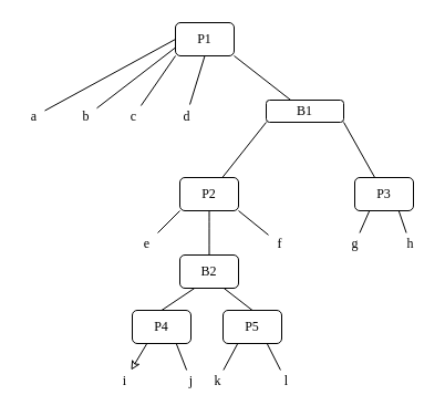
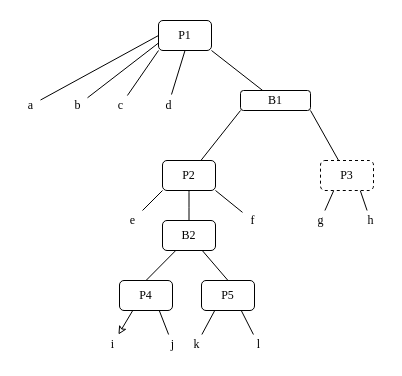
  <mxCell id="0" />
  <mxCell id="1" parent="0" />
  <mxCell id="2" style="orthogonalLoop=1;jettySize=auto;html=1;exitX=0;exitY=0.5;exitDx=0;exitDy=0;jumpStyle=none;endArrow=none;endFill=0;rounded=0;" edge="1" parent="1" source="7" target="8"><mxGeometry relative="1" as="geometry" /></mxCell>
  <mxCell id="3" style="orthogonalLoop=1;jettySize=auto;html=1;exitX=0;exitY=0.75;exitDx=0;exitDy=0;endArrow=none;endFill=0;rounded=0;" edge="1" parent="1" source="7" target="9"><mxGeometry relative="1" as="geometry" /></mxCell>
  <mxCell id="4" style="orthogonalLoop=1;jettySize=auto;html=1;exitX=0;exitY=1;exitDx=0;exitDy=0;endArrow=none;endFill=0;rounded=0;" edge="1" parent="1" source="7" target="10"><mxGeometry relative="1" as="geometry" /></mxCell>
  <mxCell id="5" style="orthogonalLoop=1;jettySize=auto;html=1;exitX=0.5;exitY=1;exitDx=0;exitDy=0;entryX=0.65;entryY=-0.05;entryDx=0;entryDy=0;entryPerimeter=0;endArrow=none;endFill=0;rounded=0;" edge="1" parent="1" source="7" target="11"><mxGeometry relative="1" as="geometry" /></mxCell>
  <mxCell id="6" style="jumpStyle=none;orthogonalLoop=1;jettySize=auto;html=1;exitX=1;exitY=1;exitDx=0;exitDy=0;endArrow=none;endFill=0;rounded=0;" edge="1" parent="1" source="7" target="14"><mxGeometry relative="1" as="geometry" /></mxCell>
  <mxCell id="7" value="&lt;font data-font-src=&quot;https://github.com/spratt/Computer-Modern/blob/gh-pages/cmunbx-webfont.woff&quot; face=&quot;Computer Modern&quot;&gt;P1&lt;/font&gt;" style="rounded=1;whiteSpace=wrap;html=1;" vertex="1" parent="1"><mxGeometry x="158" y="20" width="53" height="30" as="geometry" /></mxCell>
  <mxCell id="8" value="&lt;font data-font-src=&quot;https://github.com/spratt/Computer-Modern/blob/gh-pages/cmunbx-webfont.woff&quot; face=&quot;Computer Modern&quot;&gt;a&lt;/font&gt;" style="text;html=1;align=center;verticalAlign=middle;resizable=0;points=[];autosize=1;strokeColor=none;fillColor=none;" vertex="1" parent="1"><mxGeometry x="20" y="95" width="20" height="20" as="geometry" /></mxCell>
  <mxCell id="9" value="&lt;font data-font-src=&quot;https://github.com/spratt/Computer-Modern/blob/gh-pages/cmunbx-webfont.woff&quot; face=&quot;Computer Modern&quot;&gt;b&lt;/font&gt;" style="text;html=1;align=center;verticalAlign=middle;resizable=0;points=[];autosize=1;strokeColor=none;fillColor=none;" vertex="1" parent="1"><mxGeometry x="67" y="95" width="20" height="20" as="geometry" /></mxCell>
  <mxCell id="10" value="&lt;font data-font-src=&quot;https://github.com/spratt/Computer-Modern/blob/gh-pages/cmunbx-webfont.woff&quot; face=&quot;Computer Modern&quot;&gt;c&lt;/font&gt;" style="text;html=1;align=center;verticalAlign=middle;resizable=0;points=[];autosize=1;strokeColor=none;fillColor=none;" vertex="1" parent="1"><mxGeometry x="110" y="95" width="20" height="20" as="geometry" /></mxCell>
  <mxCell id="11" value="&lt;font data-font-src=&quot;https://github.com/spratt/Computer-Modern/blob/gh-pages/cmunbx-webfont.woff&quot; face=&quot;Computer Modern&quot;&gt;d&lt;/font&gt;" style="text;html=1;align=center;verticalAlign=middle;resizable=0;points=[];autosize=1;strokeColor=none;fillColor=none;" vertex="1" parent="1"><mxGeometry x="158" y="95" width="20" height="20" as="geometry" /></mxCell>
  <mxCell id="12" style="jumpStyle=none;orthogonalLoop=1;jettySize=auto;html=1;exitX=0;exitY=1;exitDx=0;exitDy=0;shadow=0;sketch=0;endArrow=none;endFill=0;rounded=0;" edge="1" parent="1" source="14" target="18"><mxGeometry relative="1" as="geometry" /></mxCell>
  <mxCell id="13" style="jumpStyle=none;orthogonalLoop=1;jettySize=auto;html=1;exitX=1;exitY=1;exitDx=0;exitDy=0;endArrow=none;endFill=0;rounded=0;" edge="1" parent="1" source="14" target="21"><mxGeometry relative="1" as="geometry" /></mxCell>
  <mxCell id="14" value="&lt;font data-font-src=&quot;https://github.com/spratt/Computer-Modern/blob/gh-pages/cmunbx-webfont.woff&quot; face=&quot;Computer Modern&quot;&gt;B1&lt;/font&gt;" style="rounded=1;whiteSpace=wrap;html=1;" vertex="1" parent="1"><mxGeometry x="240" y="90" width="70" height="20" as="geometry" /></mxCell>
  <mxCell id="15" style="sketch=0;jumpStyle=none;orthogonalLoop=1;jettySize=auto;html=1;exitX=0;exitY=1;exitDx=0;exitDy=0;shadow=0;endArrow=none;endFill=0;rounded=0;" edge="1" parent="1" source="18" target="27"><mxGeometry relative="1" as="geometry" /></mxCell>
  <mxCell id="16" style="sketch=0;jumpStyle=none;orthogonalLoop=1;jettySize=auto;html=1;exitX=1;exitY=1;exitDx=0;exitDy=0;shadow=0;endArrow=none;endFill=0;rounded=0;" edge="1" parent="1" source="18" target="28"><mxGeometry relative="1" as="geometry" /></mxCell>
  <mxCell id="17" style="edgeStyle=orthogonalEdgeStyle;curved=1;sketch=0;jumpStyle=none;orthogonalLoop=1;jettySize=auto;html=1;exitX=0.5;exitY=1;exitDx=0;exitDy=0;entryX=0.5;entryY=0;entryDx=0;entryDy=0;shadow=0;endArrow=none;endFill=0;" edge="1" parent="1" source="18" target="26"><mxGeometry relative="1" as="geometry" /></mxCell>
  <mxCell id="18" value="&lt;font data-font-src=&quot;https://github.com/spratt/Computer-Modern/blob/gh-pages/cmunbx-webfont.woff&quot; face=&quot;Computer Modern&quot;&gt;P2&lt;/font&gt;" style="rounded=1;whiteSpace=wrap;html=1;" vertex="1" parent="1"><mxGeometry x="162" y="160" width="53" height="30" as="geometry" /></mxCell>
  <mxCell id="19" style="edgeStyle=none;rounded=0;sketch=0;jumpStyle=none;orthogonalLoop=1;jettySize=auto;html=1;exitX=0.25;exitY=1;exitDx=0;exitDy=0;shadow=0;endArrow=none;endFill=0;" edge="1" parent="1" source="21" target="22"><mxGeometry relative="1" as="geometry" /></mxCell>
  <mxCell id="20" style="edgeStyle=none;rounded=0;sketch=0;jumpStyle=none;orthogonalLoop=1;jettySize=auto;html=1;exitX=0.75;exitY=1;exitDx=0;exitDy=0;shadow=0;endArrow=none;endFill=0;" edge="1" parent="1" source="21" target="23"><mxGeometry relative="1" as="geometry" /></mxCell>
- <mxCell id="21" value="&lt;font data-font-src=&quot;https://github.com/spratt/Computer-Modern/blob/gh-pages/cmunbx-webfont.woff&quot; face=&quot;Computer Modern&quot;&gt;P3&lt;/font&gt;" style="rounded=1;whiteSpace=wrap;html=1;" vertex="1" parent="1"><mxGeometry x="320" y="160" width="53" height="30" as="geometry" /></mxCell>
+ <mxCell id="21" value="&lt;font data-font-src=&quot;https://github.com/spratt/Computer-Modern/blob/gh-pages/cmunbx-webfont.woff&quot; face=&quot;Computer Modern&quot;&gt;P3&lt;/font&gt;" style="rounded=1;whiteSpace=wrap;html=1;dashed=1;" vertex="1" parent="1"><mxGeometry x="320" y="160" width="53" height="30" as="geometry" /></mxCell>
  <mxCell id="22" value="&lt;font data-font-src=&quot;https://github.com/spratt/Computer-Modern/blob/gh-pages/cmunbx-webfont.woff&quot; face=&quot;Computer Modern&quot;&gt;g&lt;/font&gt;" style="text;html=1;align=center;verticalAlign=middle;resizable=0;points=[];autosize=1;strokeColor=none;fillColor=none;" vertex="1" parent="1"><mxGeometry x="310" y="210" width="20" height="20" as="geometry" /></mxCell>
  <mxCell id="23" value="&lt;font data-font-src=&quot;https://github.com/spratt/Computer-Modern/blob/gh-pages/cmunbx-webfont.woff&quot; face=&quot;Computer Modern&quot;&gt;h&lt;/font&gt;" style="text;html=1;align=center;verticalAlign=middle;resizable=0;points=[];autosize=1;strokeColor=none;fillColor=none;" vertex="1" parent="1"><mxGeometry x="360" y="210" width="20" height="20" as="geometry" /></mxCell>
  <mxCell id="24" style="edgeStyle=none;rounded=0;sketch=0;jumpStyle=none;orthogonalLoop=1;jettySize=auto;html=1;exitX=0.25;exitY=1;exitDx=0;exitDy=0;entryX=0.5;entryY=0;entryDx=0;entryDy=0;shadow=0;endArrow=none;endFill=0;" edge="1" parent="1" source="26" target="31"><mxGeometry relative="1" as="geometry" /></mxCell>
  <mxCell id="25" style="edgeStyle=none;rounded=0;sketch=0;jumpStyle=none;orthogonalLoop=1;jettySize=auto;html=1;exitX=0.75;exitY=1;exitDx=0;exitDy=0;entryX=0.5;entryY=0;entryDx=0;entryDy=0;shadow=0;endArrow=none;endFill=0;" edge="1" parent="1" source="26" target="34"><mxGeometry relative="1" as="geometry" /></mxCell>
- <mxCell id="26" value="&lt;font data-font-src=&quot;https://github.com/spratt/Computer-Modern/blob/gh-pages/cmunbx-webfont.woff&quot; face=&quot;Computer Modern&quot;&gt;B2&lt;/font&gt;" style="rounded=1;whiteSpace=wrap;html=1;" vertex="1" parent="1"><mxGeometry x="162" y="230" width="53" height="30" as="geometry" /></mxCell>
+ <mxCell id="26" value="&lt;font data-font-src=&quot;https://github.com/spratt/Computer-Modern/blob/gh-pages/cmunbx-webfont.woff&quot; face=&quot;Computer Modern&quot;&gt;B2&lt;/font&gt;" style="rounded=1;whiteSpace=wrap;html=1;" vertex="1" parent="1"><mxGeometry x="162" y="220" width="53" height="30" as="geometry" /></mxCell>
  <mxCell id="27" value="&lt;font data-font-src=&quot;https://github.com/spratt/Computer-Modern/blob/gh-pages/cmunbx-webfont.woff&quot; face=&quot;Computer Modern&quot;&gt;e&lt;/font&gt;" style="text;html=1;align=center;verticalAlign=middle;resizable=0;points=[];autosize=1;strokeColor=none;fillColor=none;" vertex="1" parent="1"><mxGeometry x="122" y="210" width="20" height="20" as="geometry" /></mxCell>
  <mxCell id="28" value="&lt;font data-font-src=&quot;https://github.com/spratt/Computer-Modern/blob/gh-pages/cmunbx-webfont.woff&quot; face=&quot;Computer Modern&quot;&gt;f&lt;/font&gt;" style="text;html=1;align=center;verticalAlign=middle;resizable=0;points=[];autosize=1;strokeColor=none;fillColor=none;" vertex="1" parent="1"><mxGeometry x="242" y="210" width="20" height="20" as="geometry" /></mxCell>
  <mxCell id="29" style="edgeStyle=none;rounded=0;sketch=0;jumpStyle=none;orthogonalLoop=1;jettySize=auto;html=1;exitX=0.75;exitY=1;exitDx=0;exitDy=0;shadow=0;endArrow=none;endFill=0;" edge="1" parent="1" source="31" target="36"><mxGeometry relative="1" as="geometry" /></mxCell>
  <mxCell id="30" style="edgeStyle=none;rounded=0;sketch=0;jumpStyle=none;orthogonalLoop=1;jettySize=auto;html=1;exitX=0.25;exitY=1;exitDx=0;exitDy=0;shadow=0;endArrow=classic;endFill=0;" edge="1" parent="1" source="31" target="35"><mxGeometry relative="1" as="geometry" /></mxCell>
  <mxCell id="31" value="&lt;font data-font-src=&quot;https://github.com/spratt/Computer-Modern/blob/gh-pages/cmunbx-webfont.woff&quot; face=&quot;Computer Modern&quot;&gt;P4&lt;/font&gt;" style="rounded=1;whiteSpace=wrap;html=1;" vertex="1" parent="1"><mxGeometry x="119" y="280" width="53" height="30" as="geometry" /></mxCell>
  <mxCell id="32" style="edgeStyle=none;rounded=0;sketch=0;jumpStyle=none;orthogonalLoop=1;jettySize=auto;html=1;exitX=0.25;exitY=1;exitDx=0;exitDy=0;shadow=0;endArrow=none;endFill=0;" edge="1" parent="1" source="34" target="37"><mxGeometry relative="1" as="geometry" /></mxCell>
  <mxCell id="33" style="edgeStyle=none;rounded=0;sketch=0;jumpStyle=none;orthogonalLoop=1;jettySize=auto;html=1;exitX=0.75;exitY=1;exitDx=0;exitDy=0;shadow=0;endArrow=none;endFill=0;" edge="1" parent="1" source="34" target="38"><mxGeometry relative="1" as="geometry" /></mxCell>
  <mxCell id="34" value="&lt;font data-font-src=&quot;https://github.com/spratt/Computer-Modern/blob/gh-pages/cmunbx-webfont.woff&quot; face=&quot;Computer Modern&quot;&gt;P5&lt;/font&gt;" style="rounded=1;whiteSpace=wrap;html=1;" vertex="1" parent="1"><mxGeometry x="201" y="280" width="53" height="30" as="geometry" /></mxCell>
  <mxCell id="35" value="&lt;font data-font-src=&quot;https://github.com/spratt/Computer-Modern/blob/gh-pages/cmunbx-webfont.woff&quot; face=&quot;Computer Modern&quot;&gt;i&lt;/font&gt;" style="text;html=1;align=center;verticalAlign=middle;resizable=0;points=[];autosize=1;strokeColor=none;fillColor=none;" vertex="1" parent="1"><mxGeometry x="102" y="334" width="20" height="20" as="geometry" /></mxCell>
  <mxCell id="36" value="&lt;font data-font-src=&quot;https://github.com/spratt/Computer-Modern/blob/gh-pages/cmunbx-webfont.woff&quot; face=&quot;Computer Modern&quot;&gt;j&lt;/font&gt;" style="text;html=1;align=center;verticalAlign=middle;resizable=0;points=[];autosize=1;strokeColor=none;fillColor=none;" vertex="1" parent="1"><mxGeometry x="162" y="334" width="20" height="20" as="geometry" /></mxCell>
  <mxCell id="37" value="&lt;font data-font-src=&quot;https://github.com/spratt/Computer-Modern/blob/gh-pages/cmunbx-webfont.woff&quot; face=&quot;Computer Modern&quot;&gt;k&lt;/font&gt;" style="text;html=1;align=center;verticalAlign=middle;resizable=0;points=[];autosize=1;strokeColor=none;fillColor=none;" vertex="1" parent="1"><mxGeometry x="186" y="334" width="20" height="20" as="geometry" /></mxCell>
  <mxCell id="38" value="&lt;font data-font-src=&quot;https://github.com/spratt/Computer-Modern/blob/gh-pages/cmunbx-webfont.woff&quot; face=&quot;Computer Modern&quot;&gt;l&lt;/font&gt;" style="text;html=1;align=center;verticalAlign=middle;resizable=0;points=[];autosize=1;strokeColor=none;fillColor=none;" vertex="1" parent="1"><mxGeometry x="248" y="334" width="20" height="20" as="geometry" /></mxCell>
